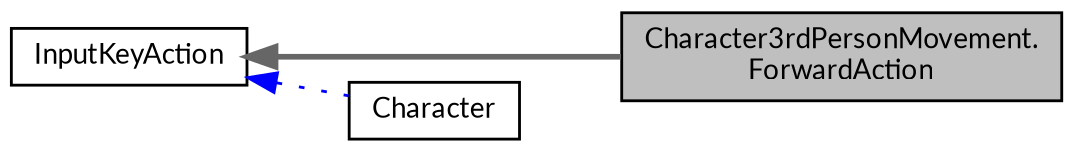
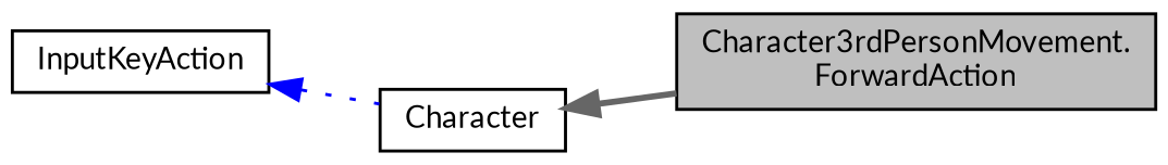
  digraph {
    fontname=Lato
    rankdir=LR
    node [color=black fillcolor=white fontname=Lato fontsize=10 shape=record style=filled]
    edge [dir=back fontname=Lato fontsize=10 labelfontname=Calibrii labelfontsize=10]
    n1 [fillcolor=grey75 fontcolor=black height=0.2 label="Character3rdPersonMovement.\lForwardAction" width=0.4]
    n2 [height=0.2 label=Character width=0.4]
    n3 [height=0.2 label=InputKeyAction width=0.4]
-   n3 -> n1 [color=gray40 style=bold]
+   n2 -> n1 [color=gray40 style=bold]
    n3 -> n2 [color=blue style=dotted]
  }
